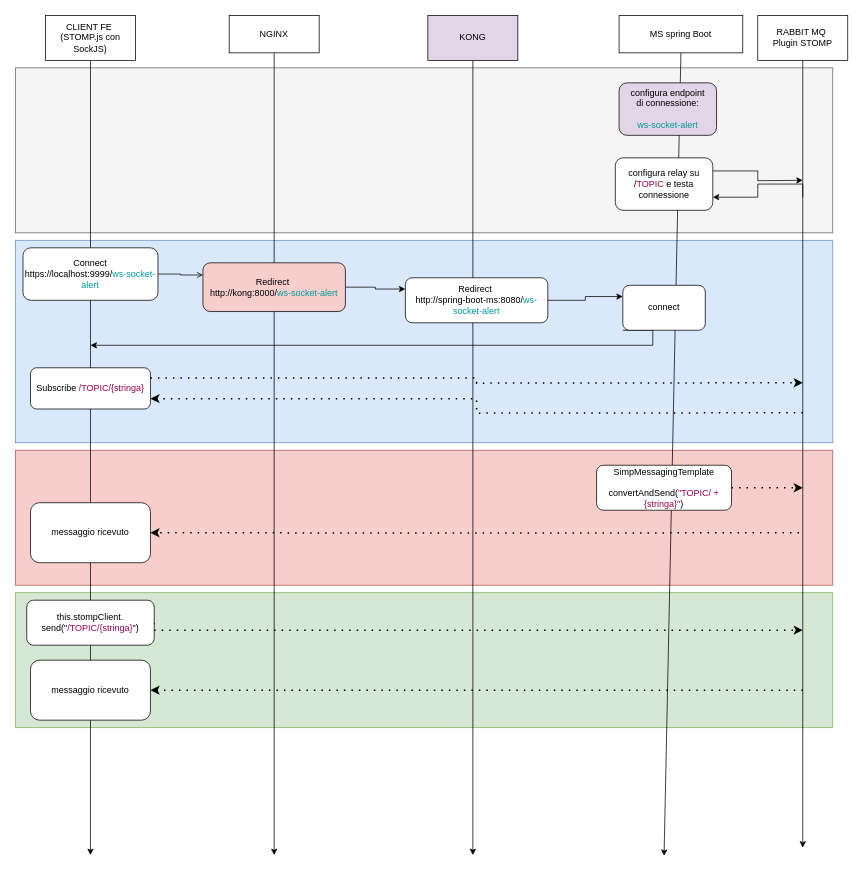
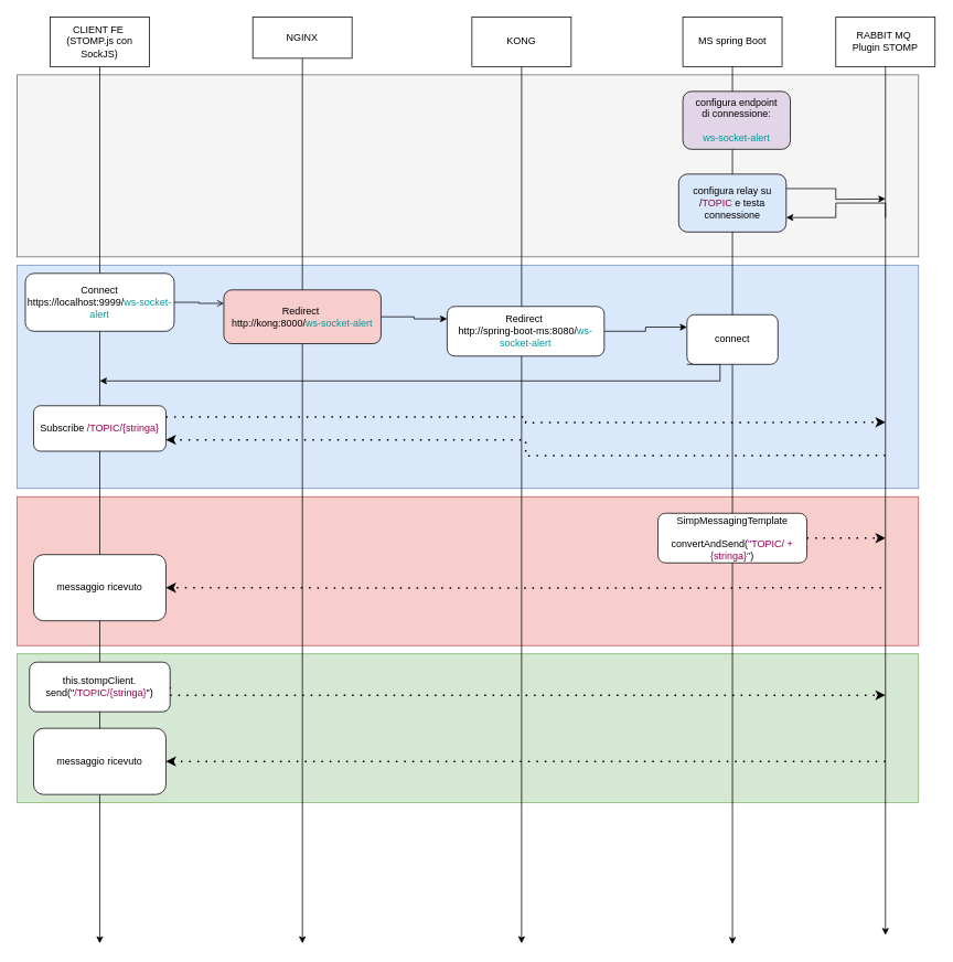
  <mxCell id="0" />
  <mxCell id="1" parent="0" />
  <mxCell id="2" value="" style="rounded=0;whiteSpace=wrap;html=1;fillColor=#d5e8d4;strokeColor=#82b366;" vertex="1" parent="1"><mxGeometry x="20" y="790" width="1090" height="180" as="geometry" /></mxCell>
  <mxCell id="3" value="" style="rounded=0;whiteSpace=wrap;html=1;fillColor=#f5f5f5;strokeColor=#666666;fontColor=#333333;" vertex="1" parent="1"><mxGeometry x="20" y="90" width="1090" height="220" as="geometry" /></mxCell>
  <mxCell id="4" value="" style="rounded=0;whiteSpace=wrap;html=1;fillColor=#f8cecc;strokeColor=#b85450;" vertex="1" parent="1"><mxGeometry x="20" y="600" width="1090" height="180" as="geometry" /></mxCell>
  <mxCell id="5" value="" style="rounded=0;whiteSpace=wrap;html=1;fillColor=#dae8fc;strokeColor=#6c8ebf;" vertex="1" parent="1"><mxGeometry x="20" y="320" width="1090" height="270" as="geometry" /></mxCell>
  <mxCell id="6" value="" style="endArrow=classic;html=1;exitX=0.5;exitY=1;exitDx=0;exitDy=0;" parent="1" source="9" edge="1"><mxGeometry width="50" height="50" relative="1" as="geometry"><mxPoint x="130" y="220" as="sourcePoint" /><mxPoint x="120" y="1140" as="targetPoint" /></mxGeometry></mxCell>
  <mxCell id="7" value="" style="endArrow=classic;html=1;exitX=0.5;exitY=1;exitDx=0;exitDy=0;" parent="1" source="10" edge="1"><mxGeometry width="50" height="50" relative="1" as="geometry"><mxPoint x="364.5" y="150" as="sourcePoint" /><mxPoint x="365" y="1140" as="targetPoint" /></mxGeometry></mxCell>
  <mxCell id="8" value="" style="endArrow=classic;html=1;exitX=0.5;exitY=1;exitDx=0;exitDy=0;" parent="1" source="15" edge="1"><mxGeometry width="50" height="50" relative="1" as="geometry"><mxPoint x="629.5" y="150" as="sourcePoint" /><mxPoint x="630" y="1140" as="targetPoint" /></mxGeometry></mxCell>
  <mxCell id="9" value="CLIENT FE&amp;nbsp;&lt;br&gt;(STOMP.js con SockJS)" style="rounded=0;whiteSpace=wrap;html=1;" parent="1" vertex="1"><mxGeometry x="60" y="20" width="120" height="60" as="geometry" /></mxCell>
  <mxCell id="10" value="NGINX" style="rounded=0;whiteSpace=wrap;html=1;" parent="1" vertex="1"><mxGeometry x="305" y="20" width="120" height="50" as="geometry" /></mxCell>
  <mxCell id="11" style="edgeStyle=orthogonalEdgeStyle;rounded=0;orthogonalLoop=1;jettySize=auto;html=1;exitX=1;exitY=0.5;exitDx=0;exitDy=0;entryX=0;entryY=0.25;entryDx=0;entryDy=0;endArrow=open;" parent="1" source="12" target="14" edge="1"><mxGeometry relative="1" as="geometry" /></mxCell>
  <mxCell id="12" value="Connect&lt;br&gt;https://localhost:9999/&lt;font color=&quot;#009999&quot;&gt;ws-socket-alert&lt;/font&gt;" style="rounded=1;whiteSpace=wrap;html=1;" parent="1" vertex="1"><mxGeometry x="30" y="330" width="180" height="70" as="geometry" /></mxCell>
  <mxCell id="13" style="edgeStyle=orthogonalEdgeStyle;rounded=0;orthogonalLoop=1;jettySize=auto;html=1;exitX=1;exitY=0.5;exitDx=0;exitDy=0;entryX=0;entryY=0.25;entryDx=0;entryDy=0;" parent="1" source="14" target="17" edge="1"><mxGeometry relative="1" as="geometry" /></mxCell>
  <mxCell id="14" value="Redirect&amp;nbsp;&lt;br&gt;http://kong:8000/&lt;span style=&quot;color: rgb(0 , 153 , 153)&quot;&gt;ws-socket-alert&lt;/span&gt;" style="rounded=1;whiteSpace=wrap;html=1;fillColor=#f8cecc;" parent="1" vertex="1"><mxGeometry x="270" y="350" width="190" height="65" as="geometry" /></mxCell>
- <mxCell id="15" value="KONG" style="rounded=0;whiteSpace=wrap;html=1;fillColor=#e1d5e7;" parent="1" vertex="1"><mxGeometry x="570" y="20" width="120" height="60" as="geometry" /></mxCell>
+ <mxCell id="15" value="KONG" style="rounded=0;whiteSpace=wrap;html=1;" parent="1" vertex="1"><mxGeometry x="570" y="20" width="120" height="60" as="geometry" /></mxCell>
  <mxCell id="16" style="edgeStyle=orthogonalEdgeStyle;rounded=0;orthogonalLoop=1;jettySize=auto;html=1;exitX=1;exitY=0.5;exitDx=0;exitDy=0;entryX=0;entryY=0.25;entryDx=0;entryDy=0;" parent="1" source="17" target="34" edge="1"><mxGeometry relative="1" as="geometry" /></mxCell>
  <mxCell id="17" value="Redirect&amp;nbsp;&lt;br&gt;http://spring-boot-ms:8080/&lt;span style=&quot;color: rgb(0 , 153 , 153)&quot;&gt;ws-socket-alert&lt;/span&gt;" style="rounded=1;whiteSpace=wrap;html=1;" parent="1" vertex="1"><mxGeometry x="540" y="370" width="190" height="60" as="geometry" /></mxCell>
- <mxCell id="18" value="MS spring Boot" style="rounded=0;whiteSpace=wrap;html=1;" parent="1" vertex="1"><mxGeometry x="825" y="20" width="165" height="50" as="geometry" /></mxCell>
+ <mxCell id="18" value="MS spring Boot" style="rounded=0;whiteSpace=wrap;html=1;" parent="1" vertex="1"><mxGeometry x="825" y="20" width="120" height="60" as="geometry" /></mxCell>
  <mxCell id="19" value="RABBIT MQ&amp;nbsp;&lt;br&gt;Plugin STOMP" style="rounded=0;whiteSpace=wrap;html=1;" parent="1" vertex="1"><mxGeometry x="1010" y="20" width="120" height="60" as="geometry" /></mxCell>
  <mxCell id="20" style="edgeStyle=orthogonalEdgeStyle;rounded=0;orthogonalLoop=1;jettySize=auto;html=1;exitX=0;exitY=1;exitDx=0;exitDy=0;" parent="1" source="34" edge="1"><mxGeometry relative="1" as="geometry"><mxPoint x="120" y="460" as="targetPoint" /><Array as="points"><mxPoint x="870" y="460" /></Array></mxGeometry></mxCell>
  <mxCell id="21" value="" style="endArrow=classic;html=1;exitX=0.5;exitY=1;exitDx=0;exitDy=0;" parent="1" source="19" edge="1"><mxGeometry width="50" height="50" relative="1" as="geometry"><mxPoint x="1069.5" y="150" as="sourcePoint" /><mxPoint x="1070" y="1130" as="targetPoint" /></mxGeometry></mxCell>
  <mxCell id="22" style="edgeStyle=orthogonalEdgeStyle;rounded=0;orthogonalLoop=1;jettySize=auto;html=1;exitX=1;exitY=0.25;exitDx=0;exitDy=0;" parent="1" source="33" edge="1"><mxGeometry relative="1" as="geometry"><mxPoint x="1070" y="240" as="targetPoint" /></mxGeometry></mxCell>
  <mxCell id="23" style="edgeStyle=orthogonalEdgeStyle;rounded=0;orthogonalLoop=1;jettySize=auto;html=1;exitX=1;exitY=0.75;exitDx=0;exitDy=0;entryX=1;entryY=0.75;entryDx=0;entryDy=0;" parent="1" target="33" edge="1"><mxGeometry relative="1" as="geometry"><mxPoint x="1070" y="263" as="sourcePoint" /><Array as="points"><mxPoint x="1070" y="245" /><mxPoint x="1010" y="245" /><mxPoint x="1010" y="263" /></Array></mxGeometry></mxCell>
  <mxCell id="24" style="edgeStyle=orthogonalEdgeStyle;rounded=0;orthogonalLoop=1;jettySize=auto;html=1;exitX=1;exitY=0.25;exitDx=0;exitDy=0;targetPerimeterSpacing=7;dashed=1;dashPattern=1 4;strokeWidth=2;" parent="1" source="26" edge="1"><mxGeometry relative="1" as="geometry"><mxPoint x="1070" y="510" as="targetPoint" /></mxGeometry></mxCell>
  <mxCell id="25" style="edgeStyle=orthogonalEdgeStyle;rounded=0;orthogonalLoop=1;jettySize=auto;html=1;targetPerimeterSpacing=7;entryX=1;entryY=0.75;entryDx=0;entryDy=0;dashed=1;dashPattern=1 4;strokeWidth=2;" parent="1" target="26" edge="1"><mxGeometry relative="1" as="geometry"><mxPoint x="1070" y="550" as="sourcePoint" /></mxGeometry></mxCell>
  <mxCell id="26" value="Subscribe &lt;font color=&quot;#99004d&quot;&gt;/TOPIC/{stringa}&lt;/font&gt;" style="rounded=1;whiteSpace=wrap;html=1;" parent="1" vertex="1"><mxGeometry x="40" y="490" width="160" height="55" as="geometry" /></mxCell>
  <mxCell id="27" style="edgeStyle=orthogonalEdgeStyle;rounded=0;orthogonalLoop=1;jettySize=auto;html=1;exitX=1;exitY=0.5;exitDx=0;exitDy=0;dashed=1;dashPattern=1 4;strokeWidth=2;" edge="1" parent="1" source="31"><mxGeometry relative="1" as="geometry"><mxPoint x="1070" y="650" as="targetPoint" /></mxGeometry></mxCell>
  <mxCell id="28" style="edgeStyle=orthogonalEdgeStyle;rounded=0;orthogonalLoop=1;jettySize=auto;html=1;targetPerimeterSpacing=7;entryX=1;entryY=0.5;entryDx=0;entryDy=0;dashed=1;dashPattern=1 4;strokeWidth=2;" edge="1" parent="1" target="29"><mxGeometry relative="1" as="geometry"><mxPoint x="1065" y="710" as="sourcePoint" /><mxPoint x="195" y="710" as="targetPoint" /></mxGeometry></mxCell>
  <mxCell id="29" value="messaggio ricevuto" style="rounded=1;whiteSpace=wrap;html=1;" vertex="1" parent="1"><mxGeometry x="40" y="670" width="160" height="80" as="geometry" /></mxCell>
  <mxCell id="30" value="" style="endArrow=classic;html=1;exitX=0.5;exitY=1;exitDx=0;exitDy=0;" edge="1" parent="1" source="18"><mxGeometry width="50" height="50" relative="1" as="geometry"><mxPoint x="885" as="sourcePoint" y="80" /><mxPoint x="885" y="1141" as="targetPoint" /></mxGeometry></mxCell>
  <mxCell id="31" value="SimpMessagingTemplate&lt;br&gt;&amp;nbsp;&lt;br&gt;convertAndSend(&lt;font color=&quot;#990099&quot;&gt;&quot;&lt;/font&gt;&lt;span style=&quot;color: rgb(153 , 0 , 77)&quot;&gt;TOPIC/ + {stringa}&quot;&lt;/span&gt;)" style="rounded=1;whiteSpace=wrap;html=1;" vertex="1" parent="1"><mxGeometry x="795" y="620" width="180" height="60" as="geometry" /></mxCell>
  <mxCell id="32" value="configura endpoint&lt;br&gt;di connessione:&lt;br&gt;&lt;br&gt;&lt;span style=&quot;color: rgb(0 , 153 , 153)&quot;&gt;ws-socket-alert&lt;/span&gt;" style="rounded=1;whiteSpace=wrap;html=1;fillColor=#e1d5e7;" parent="1" vertex="1"><mxGeometry x="825" y="110" width="130" height="70" as="geometry" /></mxCell>
- <mxCell id="33" value="configura relay su /&lt;span style=&quot;color: rgb(153 , 0 , 77)&quot;&gt;TOPIC&amp;nbsp;&lt;/span&gt;e testa connessione" style="rounded=1;whiteSpace=wrap;html=1;" parent="1" vertex="1"><mxGeometry x="820" y="210" width="130" height="70" as="geometry" /></mxCell>
+ <mxCell id="33" value="configura relay su /&lt;span style=&quot;color: rgb(153 , 0 , 77)&quot;&gt;TOPIC&amp;nbsp;&lt;/span&gt;e testa connessione" style="rounded=1;whiteSpace=wrap;html=1;fillColor=#dae8fc;" parent="1" vertex="1"><mxGeometry x="820" y="210" width="130" height="70" as="geometry" /></mxCell>
  <mxCell id="34" value="connect" style="rounded=1;whiteSpace=wrap;html=1;" parent="1" vertex="1"><mxGeometry x="830" y="380" width="110" height="60" as="geometry" /></mxCell>
  <mxCell id="35" style="edgeStyle=orthogonalEdgeStyle;rounded=0;orthogonalLoop=1;jettySize=auto;html=1;targetPerimeterSpacing=7;entryX=1;entryY=0.5;entryDx=0;entryDy=0;dashed=1;dashPattern=1 4;strokeWidth=2;" edge="1" parent="1" target="36"><mxGeometry relative="1" as="geometry"><mxPoint x="1070" y="920" as="sourcePoint" /><mxPoint x="195" y="900" as="targetPoint" /><Array as="points"><mxPoint x="1065" y="920" /></Array></mxGeometry></mxCell>
  <mxCell id="36" value="messaggio ricevuto" style="rounded=1;whiteSpace=wrap;html=1;" vertex="1" parent="1"><mxGeometry x="40" y="880" width="160" height="80" as="geometry" /></mxCell>
  <mxCell id="37" style="edgeStyle=orthogonalEdgeStyle;rounded=0;orthogonalLoop=1;jettySize=auto;html=1;exitX=1;exitY=0.5;exitDx=0;exitDy=0;dashed=1;dashPattern=1 4;strokeWidth=2;" edge="1" parent="1" source="38"><mxGeometry relative="1" as="geometry"><mxPoint x="1070" y="840" as="targetPoint" /><Array as="points"><mxPoint x="205" y="840" /></Array></mxGeometry></mxCell>
  <mxCell id="38" value="this.stompClient.&lt;br&gt;send(&quot;&lt;span style=&quot;color: rgb(153 , 0 , 77)&quot;&gt;/TOPIC/{stringa}&lt;/span&gt;&quot;)" style="rounded=1;whiteSpace=wrap;html=1;" vertex="1" parent="1"><mxGeometry x="35" y="800" width="170" height="60" as="geometry" /></mxCell>
